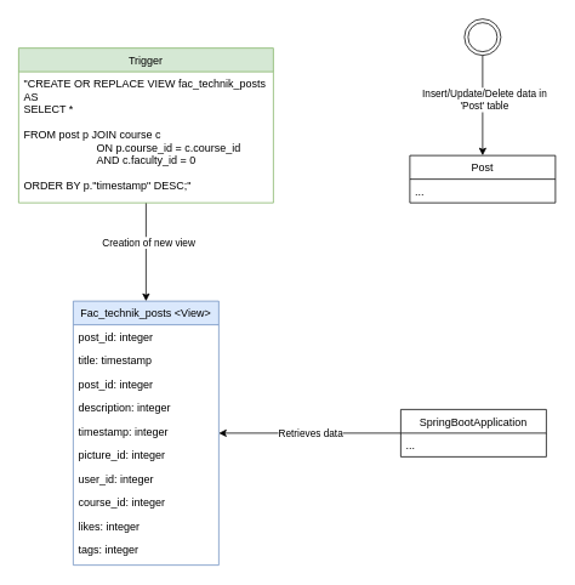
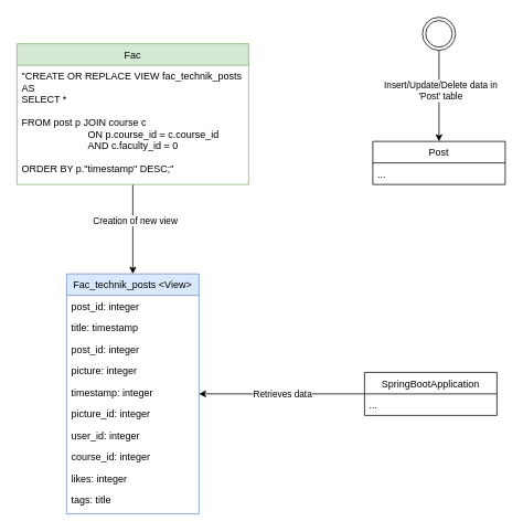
  <mxCell id="0" />
  <mxCell id="1" parent="0" />
  <mxCell id="2" value="Fac_technik_posts &lt;View&gt;" style="swimlane;fontStyle=0;align=center;verticalAlign=top;childLayout=stackLayout;horizontal=1;startSize=26;horizontalStack=0;resizeParent=1;resizeLast=0;collapsible=1;marginBottom=0;rounded=0;shadow=0;strokeWidth=1;fillColor=#dae8fc;strokeColor=#6c8ebf;" parent="1" vertex="1"><mxGeometry x="80" y="330" width="160" height="290" as="geometry"><mxRectangle x="340" y="380" width="170" height="26" as="alternateBounds" /></mxGeometry></mxCell>
  <mxCell id="3" value="post_id: integer" style="text;align=left;verticalAlign=top;spacingLeft=4;spacingRight=4;overflow=hidden;rotatable=0;points=[[0,0.5],[1,0.5]];portConstraint=eastwest;" parent="2" vertex="1"><mxGeometry y="26" width="160" height="26" as="geometry" /></mxCell>
  <mxCell id="4" value="title: timestamp" style="text;align=left;verticalAlign=top;spacingLeft=4;spacingRight=4;overflow=hidden;rotatable=0;points=[[0,0.5],[1,0.5]];portConstraint=eastwest;" parent="2" vertex="1"><mxGeometry y="52" width="160" height="26" as="geometry" /></mxCell>
  <mxCell id="5" value="post_id: integer" style="text;align=left;verticalAlign=top;spacingLeft=4;spacingRight=4;overflow=hidden;rotatable=0;points=[[0,0.5],[1,0.5]];portConstraint=eastwest;" parent="2" vertex="1"><mxGeometry y="78" width="160" height="26" as="geometry" /></mxCell>
- <mxCell id="6" value="description: integer" style="text;align=left;verticalAlign=top;spacingLeft=4;spacingRight=4;overflow=hidden;rotatable=0;points=[[0,0.5],[1,0.5]];portConstraint=eastwest;" vertex="1" parent="2"><mxGeometry y="104" width="160" height="26" as="geometry" /></mxCell>
+ <mxCell id="6" value="picture: integer" style="text;align=left;verticalAlign=top;spacingLeft=4;spacingRight=4;overflow=hidden;rotatable=0;points=[[0,0.5],[1,0.5]];portConstraint=eastwest;" vertex="1" parent="2"><mxGeometry y="104" width="160" height="26" as="geometry" /></mxCell>
  <mxCell id="7" value="timestamp: integer" style="text;align=left;verticalAlign=top;spacingLeft=4;spacingRight=4;overflow=hidden;rotatable=0;points=[[0,0.5],[1,0.5]];portConstraint=eastwest;" vertex="1" parent="2"><mxGeometry y="130" width="160" height="26" as="geometry" /></mxCell>
  <mxCell id="8" value="picture_id: integer" style="text;align=left;verticalAlign=top;spacingLeft=4;spacingRight=4;overflow=hidden;rotatable=0;points=[[0,0.5],[1,0.5]];portConstraint=eastwest;" vertex="1" parent="2"><mxGeometry y="156" width="160" height="26" as="geometry" /></mxCell>
  <mxCell id="9" value="user_id: integer" style="text;align=left;verticalAlign=top;spacingLeft=4;spacingRight=4;overflow=hidden;rotatable=0;points=[[0,0.5],[1,0.5]];portConstraint=eastwest;" vertex="1" parent="2"><mxGeometry y="182" width="160" height="26" as="geometry" /></mxCell>
  <mxCell id="10" value="course_id: integer" style="text;align=left;verticalAlign=top;spacingLeft=4;spacingRight=4;overflow=hidden;rotatable=0;points=[[0,0.5],[1,0.5]];portConstraint=eastwest;" vertex="1" parent="2"><mxGeometry y="208" width="160" height="26" as="geometry" /></mxCell>
  <mxCell id="11" value="likes: integer" style="text;align=left;verticalAlign=top;spacingLeft=4;spacingRight=4;overflow=hidden;rotatable=0;points=[[0,0.5],[1,0.5]];portConstraint=eastwest;" vertex="1" parent="2"><mxGeometry y="234" width="160" height="26" as="geometry" /></mxCell>
- <mxCell id="12" value="tags: integer" style="text;align=left;verticalAlign=top;spacingLeft=4;spacingRight=4;overflow=hidden;rotatable=0;points=[[0,0.5],[1,0.5]];portConstraint=eastwest;" vertex="1" parent="2"><mxGeometry y="260" width="160" height="26" as="geometry" /></mxCell>
+ <mxCell id="12" value="tags: title" style="text;align=left;verticalAlign=top;spacingLeft=4;spacingRight=4;overflow=hidden;rotatable=0;points=[[0,0.5],[1,0.5]];portConstraint=eastwest;" vertex="1" parent="2"><mxGeometry y="260" width="160" height="26" as="geometry" /></mxCell>
  <mxCell id="13" value="Post" style="swimlane;fontStyle=0;align=center;verticalAlign=top;childLayout=stackLayout;horizontal=1;startSize=26;horizontalStack=0;resizeParent=1;resizeLast=0;collapsible=1;marginBottom=0;rounded=0;shadow=0;strokeWidth=1;" parent="1" vertex="1"><mxGeometry x="450" y="170" width="160" height="52" as="geometry"><mxRectangle x="550" y="140" width="160" height="26" as="alternateBounds" /></mxGeometry></mxCell>
  <mxCell id="14" value="..." style="text;align=left;verticalAlign=top;spacingLeft=4;spacingRight=4;overflow=hidden;rotatable=0;points=[[0,0.5],[1,0.5]];portConstraint=eastwest;rounded=0;shadow=0;html=0;" parent="13" vertex="1"><mxGeometry y="26" width="160" height="26" as="geometry" /></mxCell>
  <mxCell id="15" style="edgeStyle=orthogonalEdgeStyle;rounded=0;orthogonalLoop=1;jettySize=auto;html=1;" edge="1" parent="1" source="17" target="13"><mxGeometry relative="1" as="geometry" /></mxCell>
  <mxCell id="16" value="&lt;div&gt;Insert/Update/Delete data in&lt;/div&gt;&lt;div&gt;'Post' table&lt;br&gt;&lt;/div&gt;" style="edgeLabel;html=1;align=center;verticalAlign=middle;resizable=0;points=[];" vertex="1" connectable="0" parent="15"><mxGeometry x="-0.135" y="1" relative="1" as="geometry"><mxPoint as="offset" /></mxGeometry></mxCell>
  <mxCell id="17" value="" style="ellipse;shape=doubleEllipse;whiteSpace=wrap;html=1;aspect=fixed;" vertex="1" parent="1"><mxGeometry x="510" y="20" width="40" height="40" as="geometry" /></mxCell>
  <mxCell id="18" style="edgeStyle=orthogonalEdgeStyle;rounded=0;orthogonalLoop=1;jettySize=auto;html=1;" edge="1" parent="1" source="20" target="2"><mxGeometry relative="1" as="geometry" /></mxCell>
  <mxCell id="19" value="Creation of new view" style="edgeLabel;html=1;align=center;verticalAlign=middle;resizable=0;points=[];" vertex="1" connectable="0" parent="18"><mxGeometry x="-0.207" y="2" relative="1" as="geometry"><mxPoint as="offset" /></mxGeometry></mxCell>
- <mxCell id="20" value="Trigger" style="swimlane;fontStyle=0;align=center;verticalAlign=top;childLayout=stackLayout;horizontal=1;startSize=26;horizontalStack=0;resizeParent=1;resizeLast=0;collapsible=1;marginBottom=0;rounded=0;shadow=0;strokeWidth=1;fillColor=#d5e8d4;strokeColor=#82b366;" vertex="1" parent="1"><mxGeometry x="20" y="52" width="280" height="170" as="geometry"><mxRectangle x="550" y="140" width="160" height="26" as="alternateBounds" /></mxGeometry></mxCell>
+ <mxCell id="20" value="Fac" style="swimlane;fontStyle=0;align=center;verticalAlign=top;childLayout=stackLayout;horizontal=1;startSize=26;horizontalStack=0;resizeParent=1;resizeLast=0;collapsible=1;marginBottom=0;rounded=0;shadow=0;strokeWidth=1;fillColor=#d5e8d4;strokeColor=#82b366;" vertex="1" parent="1"><mxGeometry x="20" y="52" width="280" height="170" as="geometry"><mxRectangle x="550" y="140" width="160" height="26" as="alternateBounds" /></mxGeometry></mxCell>
  <mxCell id="21" value="&quot;CREATE OR REPLACE VIEW fac_technik_posts&#10;AS&#10;SELECT *&#10;&#10;FROM post p JOIN course c &#10;                        ON p.course_id = c.course_id&#10;                        AND c.faculty_id = 0&#10;&#10;ORDER BY p.&quot;timestamp&quot; DESC;&quot;&#10;" style="text;align=left;verticalAlign=top;spacingLeft=4;spacingRight=4;overflow=hidden;rotatable=0;points=[[0,0.5],[1,0.5]];portConstraint=eastwest;rounded=0;shadow=0;html=0;" vertex="1" parent="20"><mxGeometry y="26" width="280" height="144" as="geometry" /></mxCell>
  <mxCell id="22" style="edgeStyle=orthogonalEdgeStyle;rounded=0;orthogonalLoop=1;jettySize=auto;html=1;" edge="1" parent="1" source="24" target="2"><mxGeometry relative="1" as="geometry" /></mxCell>
  <mxCell id="23" value="Retrieves data" style="edgeLabel;html=1;align=center;verticalAlign=middle;resizable=0;points=[];" vertex="1" connectable="0" parent="22"><mxGeometry x="0.22" y="2" relative="1" as="geometry"><mxPoint x="22" y="-2" as="offset" /></mxGeometry></mxCell>
  <mxCell id="24" value="SpringBootApplication" style="swimlane;fontStyle=0;align=center;verticalAlign=top;childLayout=stackLayout;horizontal=1;startSize=26;horizontalStack=0;resizeParent=1;resizeLast=0;collapsible=1;marginBottom=0;rounded=0;shadow=0;strokeWidth=1;" vertex="1" parent="1"><mxGeometry x="440" y="449" width="160" height="52" as="geometry"><mxRectangle x="550" y="140" width="160" height="26" as="alternateBounds" /></mxGeometry></mxCell>
  <mxCell id="25" value="..." style="text;align=left;verticalAlign=top;spacingLeft=4;spacingRight=4;overflow=hidden;rotatable=0;points=[[0,0.5],[1,0.5]];portConstraint=eastwest;rounded=0;shadow=0;html=0;" vertex="1" parent="24"><mxGeometry y="26" width="160" height="26" as="geometry" /></mxCell>
